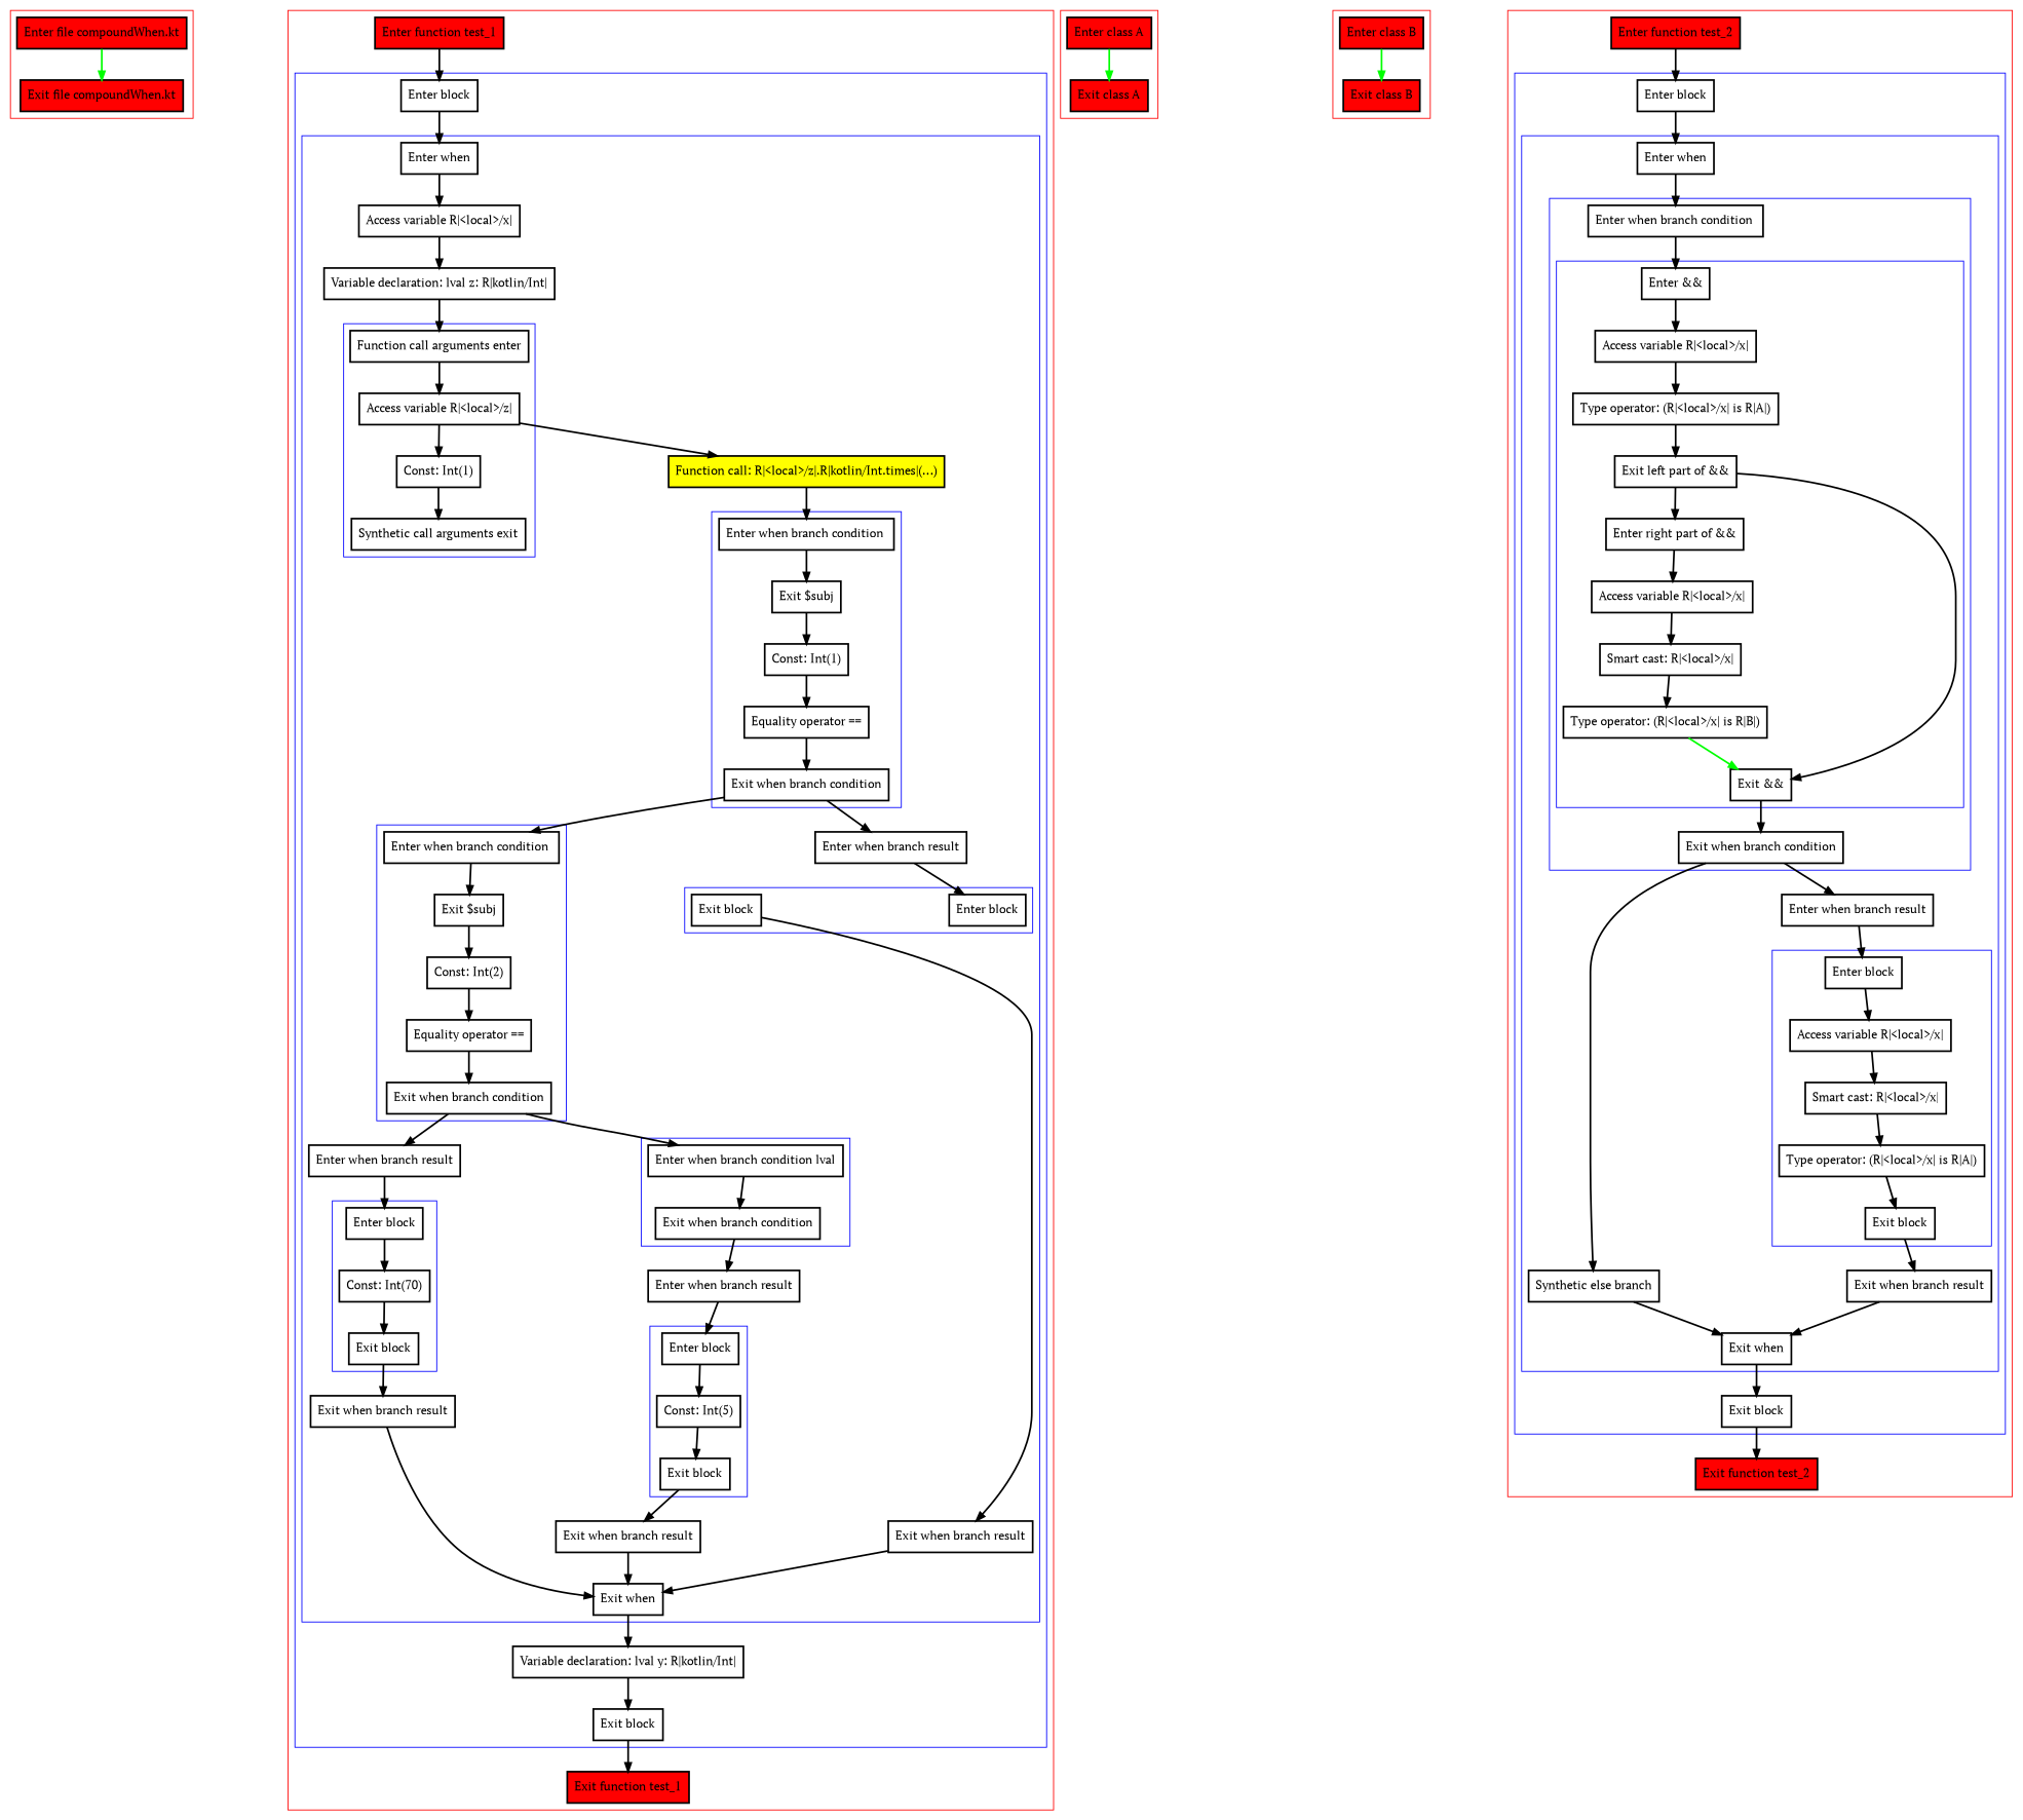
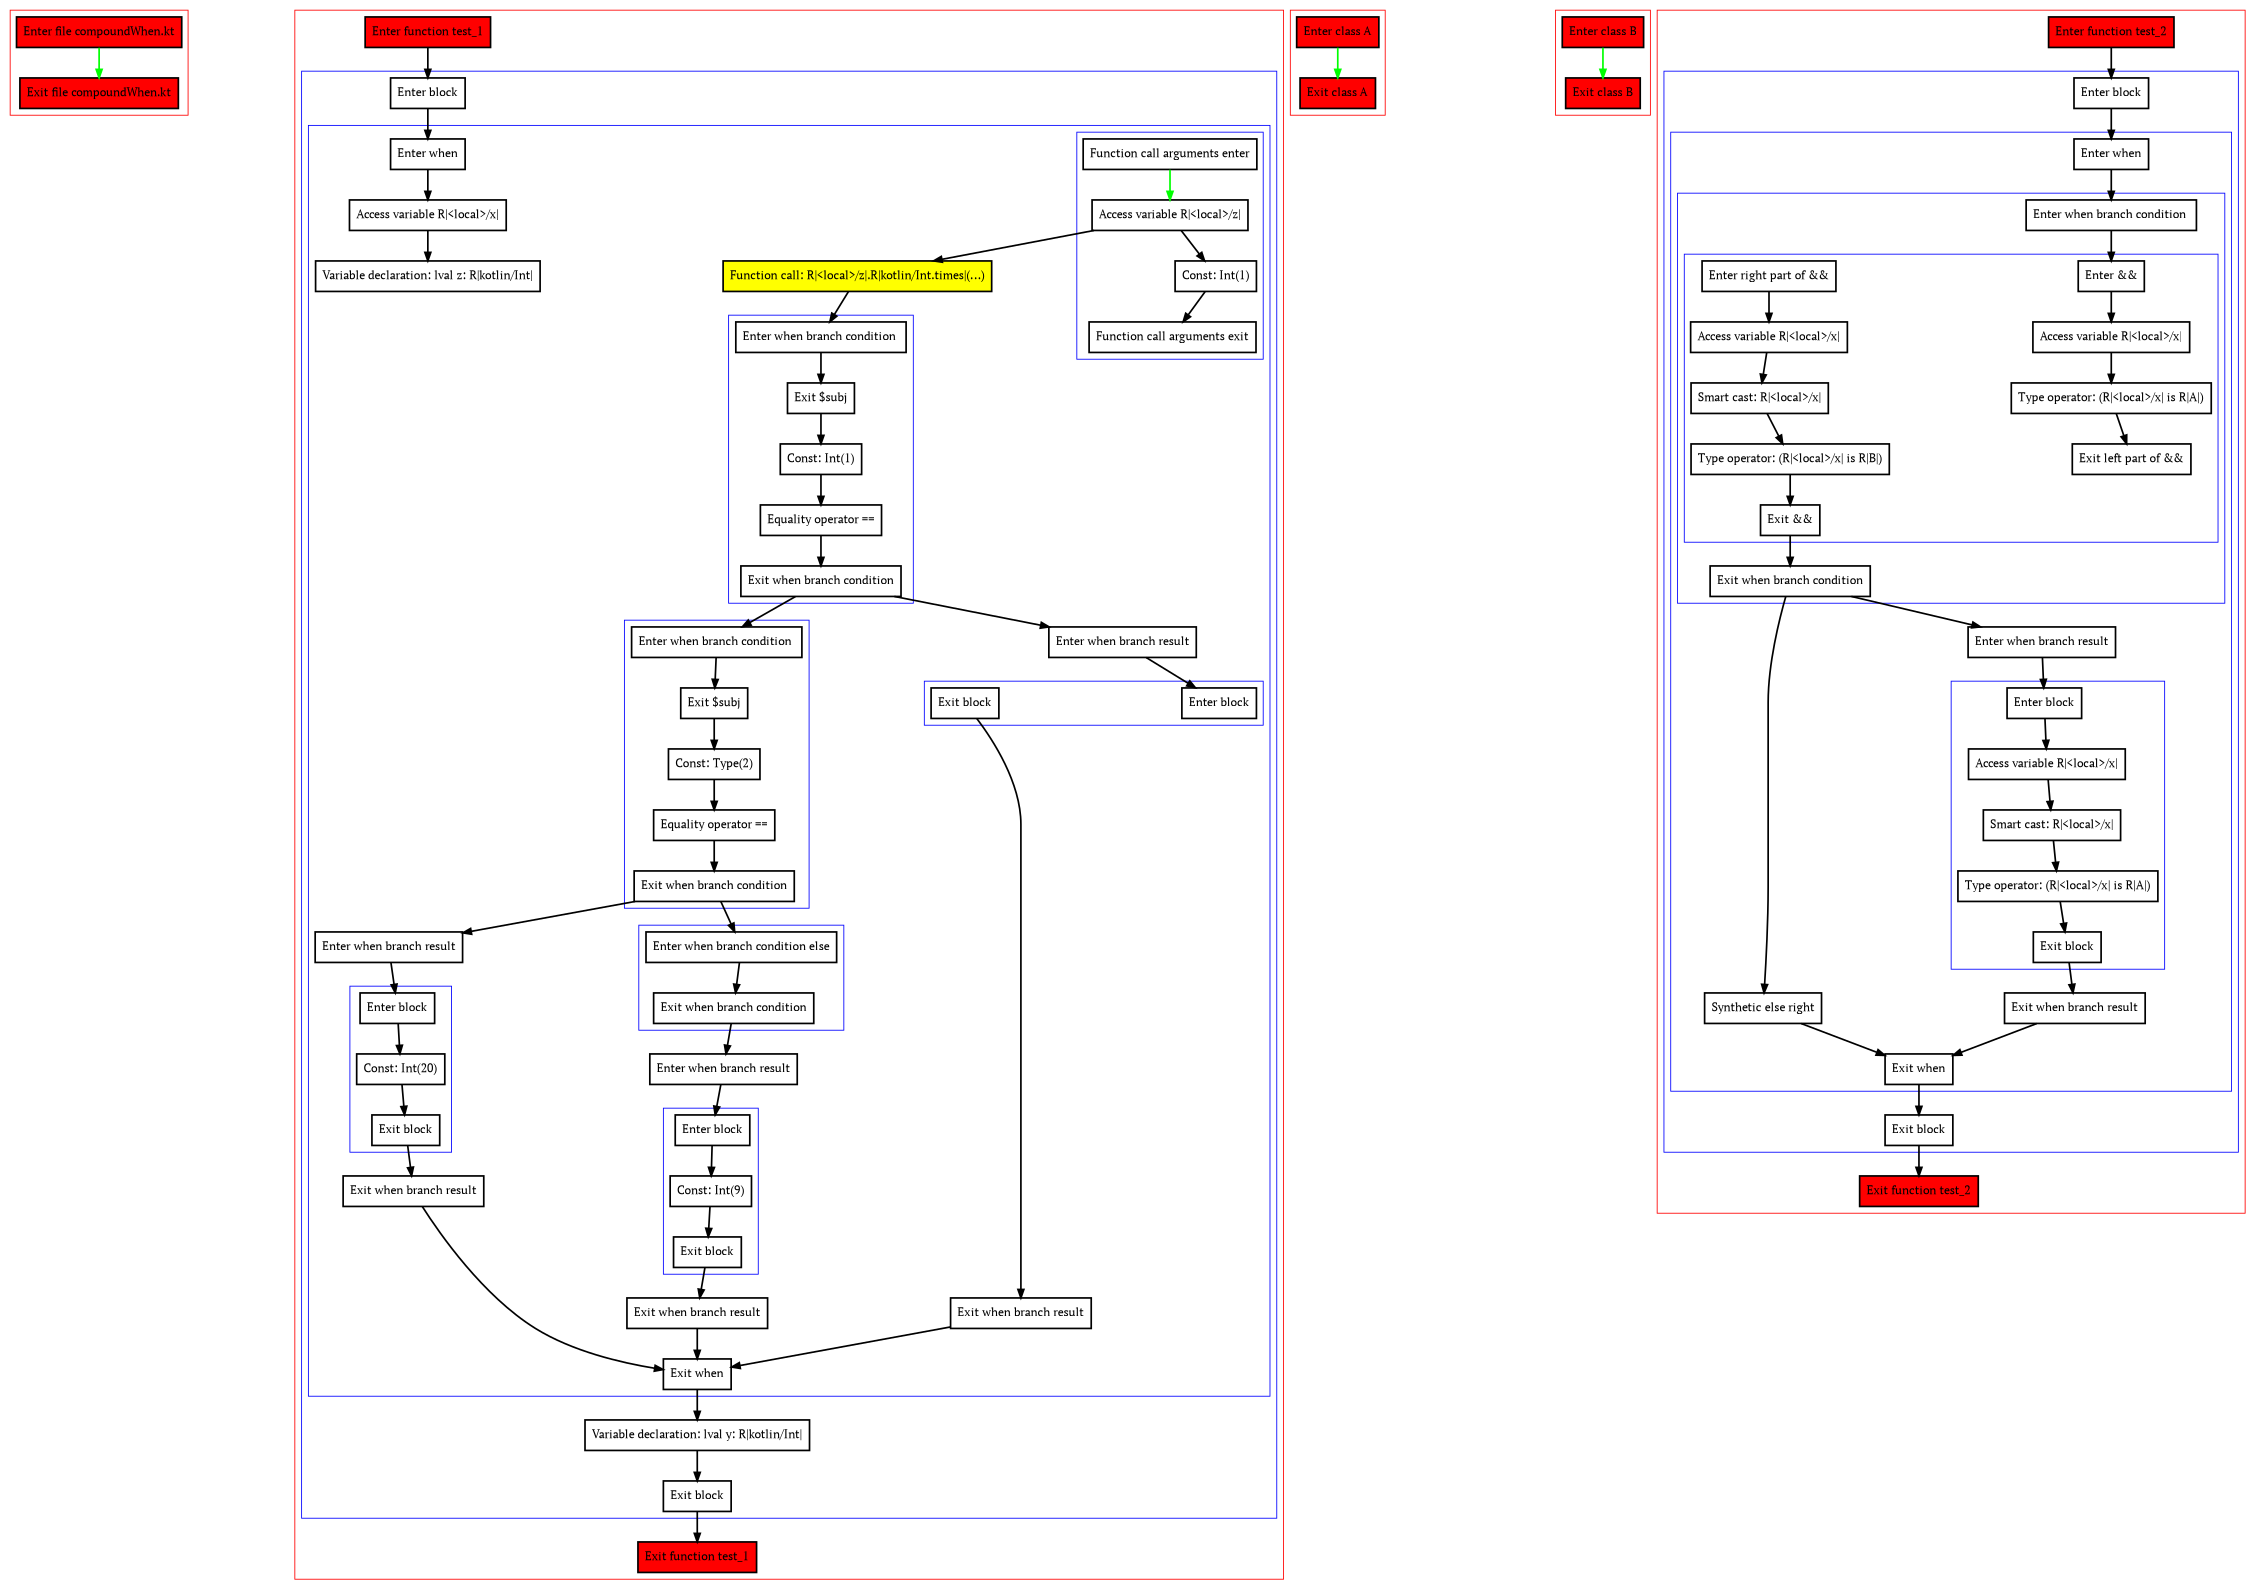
  digraph {
    fontname="PT Serif"
    nodesep=3
    node [fontname="PT Serif" penwidth=2 shape=box]
    edge [fontname="PT Serif" penwidth=2]
    n1 [fillcolor=red label="Enter file compoundWhen.kt" style=filled]
    n2 [fillcolor=red label="Exit file compoundWhen.kt" style=filled]
    n3 [label="Function call arguments enter"]
    n4 [label="Access variable R|<local>/z|"]
    n5 [label="Const: Int(1)"]
-   n6 [label="Synthetic call arguments exit"]
+   n6 [label="Function call arguments exit"]
    n7 [label="Enter when branch condition "]
    n8 [label="Exit $subj"]
    n9 [label="Const: Int(1)"]
    n10 [label="Equality operator =="]
    n11 [label="Exit when branch condition"]
    n12 [label="Enter when branch condition "]
    n13 [label="Exit $subj"]
-   n14 [label="Const: Int(2)"]
+   n14 [label="Const: Type(2)"]
    n15 [label="Equality operator =="]
    n16 [label="Exit when branch condition"]
-   n17 [label="Enter when branch condition lval"]
+   n17 [label="Enter when branch condition else"]
    n18 [label="Exit when branch condition"]
    n19 [label="Enter block"]
-   n20 [label="Const: Int(5)"]
+   n20 [label="Const: Int(9)"]
    n21 [label="Exit block"]
    n22 [label="Enter block"]
-   n23 [label="Const: Int(70)"]
+   n23 [label="Const: Int(20)"]
    n24 [label="Exit block"]
    n25 [label="Enter block"]
    n26 [label="Exit block"]
    n27 [label="Enter when"]
    n28 [label="Access variable R|<local>/x|"]
    n29 [label="Variable declaration: lval z: R|kotlin/Int|"]
    n30 [fillcolor=yellow label="Function call: R|<local>/z|.R|kotlin/Int.times|(...)" style=filled]
    n31 [label="Enter when branch result"]
    n32 [label="Exit when branch result"]
    n33 [label="Enter when branch result"]
    n34 [label="Exit when branch result"]
    n35 [label="Enter when branch result"]
    n36 [label="Exit when branch result"]
    n37 [label="Exit when"]
    n38 [label="Enter block"]
    n39 [label="Variable declaration: lval y: R|kotlin/Int|"]
    n40 [label="Exit block"]
    n41 [fillcolor=red label="Enter function test_1" style=filled]
    n42 [fillcolor=red label="Exit function test_1" style=filled]
    n43 [fillcolor=red label="Enter class A" style=filled]
    n44 [fillcolor=red label="Exit class A" style=filled]
    n45 [fillcolor=red label="Enter class B" style=filled]
    n46 [fillcolor=red label="Exit class B" style=filled]
    n47 [label="Enter &&"]
    n48 [label="Access variable R|<local>/x|"]
    n49 [label="Type operator: (R|<local>/x| is R|A|)"]
    n50 [label="Exit left part of &&"]
    n51 [label="Enter right part of &&"]
    n52 [label="Access variable R|<local>/x|"]
    n53 [label="Smart cast: R|<local>/x|"]
    n54 [label="Type operator: (R|<local>/x| is R|B|)"]
    n55 [label="Exit &&"]
    n56 [label="Enter when branch condition "]
    n57 [label="Exit when branch condition"]
    n58 [label="Enter block"]
    n59 [label="Access variable R|<local>/x|"]
    n60 [label="Smart cast: R|<local>/x|"]
    n61 [label="Type operator: (R|<local>/x| is R|A|)"]
    n62 [label="Exit block"]
    n63 [label="Enter when"]
-   n64 [label="Synthetic else branch"]
+   n64 [label="Synthetic else right"]
    n65 [label="Enter when branch result"]
    n66 [label="Exit when branch result"]
    n67 [label="Exit when"]
    n68 [label="Enter block"]
    n69 [label="Exit block"]
    n70 [fillcolor=red label="Enter function test_2" style=filled]
    n71 [fillcolor=red label="Exit function test_2" style=filled]
    subgraph cluster_1 {
      color=red
      n1
      n2
    }
    subgraph cluster_2 {
      color=red
      n41
      n42
      subgraph cluster_3 {
        color=blue
        n38
        n39
        n40
        subgraph cluster_4 {
          color=blue
          n27
          n28
          n29
          n30
          n31
          n32
          n33
          n34
          n35
          n36
          n37
          subgraph cluster_5 {
            color=blue
            n3
            n4
            n5
            n6
          }
          subgraph cluster_6 {
            color=blue
            n7
            n8
            n9
            n10
            n11
          }
          subgraph cluster_7 {
            color=blue
            n12
            n13
            n14
            n15
            n16
          }
          subgraph cluster_8 {
            color=blue
            n17
            n18
          }
          subgraph cluster_9 {
            color=blue
            n19
            n20
            n21
          }
          subgraph cluster_10 {
            color=blue
            n22
            n23
            n24
          }
          subgraph cluster_11 {
            color=blue
            n25
            n26
          }
        }
      }
    }
    subgraph cluster_12 {
      color=red
      n43
      n44
    }
    subgraph cluster_13 {
      color=red
      n45
      n46
    }
    subgraph cluster_14 {
      color=red
      n70
      n71
      subgraph cluster_15 {
        color=blue
        n68
        n69
        subgraph cluster_16 {
          color=blue
          n63
          n64
          n65
          n66
          n67
          subgraph cluster_17 {
            color=blue
            n56
            n57
            subgraph cluster_18 {
              color=blue
              n47
              n48
              n49
              n50
              n51
              n52
              n53
              n54
              n55
            }
          }
          subgraph cluster_19 {
            color=blue
            n58
            n59
            n60
            n61
            n62
          }
        }
      }
    }
    n1 -> n2 [color=green]
-   n3 -> n4
+   n3 -> n4 [color=green]
    n4 -> n5
    n4 -> n30
    n5 -> n6
    n7 -> n8
    n8 -> n9
    n9 -> n10
    n10 -> n11
    n11 -> n12
    n11 -> n35
    n12 -> n13
    n13 -> n14
    n14 -> n15
    n15 -> n16
    n16 -> n17
    n16 -> n33
    n17 -> n18
    n18 -> n31
    n19 -> n20
    n20 -> n21
    n21 -> n32
    n22 -> n23
    n23 -> n24
    n24 -> n34
    n26 -> n36
    n27 -> n28
    n28 -> n29
-   n29 -> n3
    n30 -> n7
    n31 -> n19
    n32 -> n37
    n33 -> n22
    n34 -> n37
    n35 -> n25
    n36 -> n37
    n37 -> n39
    n38 -> n27
    n39 -> n40
    n40 -> n42
    n41 -> n38
    n43 -> n44 [color=green]
    n45 -> n46 [color=green]
    n47 -> n48
    n48 -> n49
    n49 -> n50
-   n50 -> n51
-   n50 -> n55
    n51 -> n52
    n52 -> n53
    n53 -> n54
-   n54 -> n55 [color=green]
+   n54 -> n55
    n55 -> n57
    n56 -> n47
    n57 -> n64
    n57 -> n65
    n58 -> n59
    n59 -> n60
    n60 -> n61
    n61 -> n62
    n62 -> n66
    n63 -> n56
    n64 -> n67
    n65 -> n58
    n66 -> n67
    n67 -> n69
    n68 -> n63
    n69 -> n71
    n70 -> n68
  }
